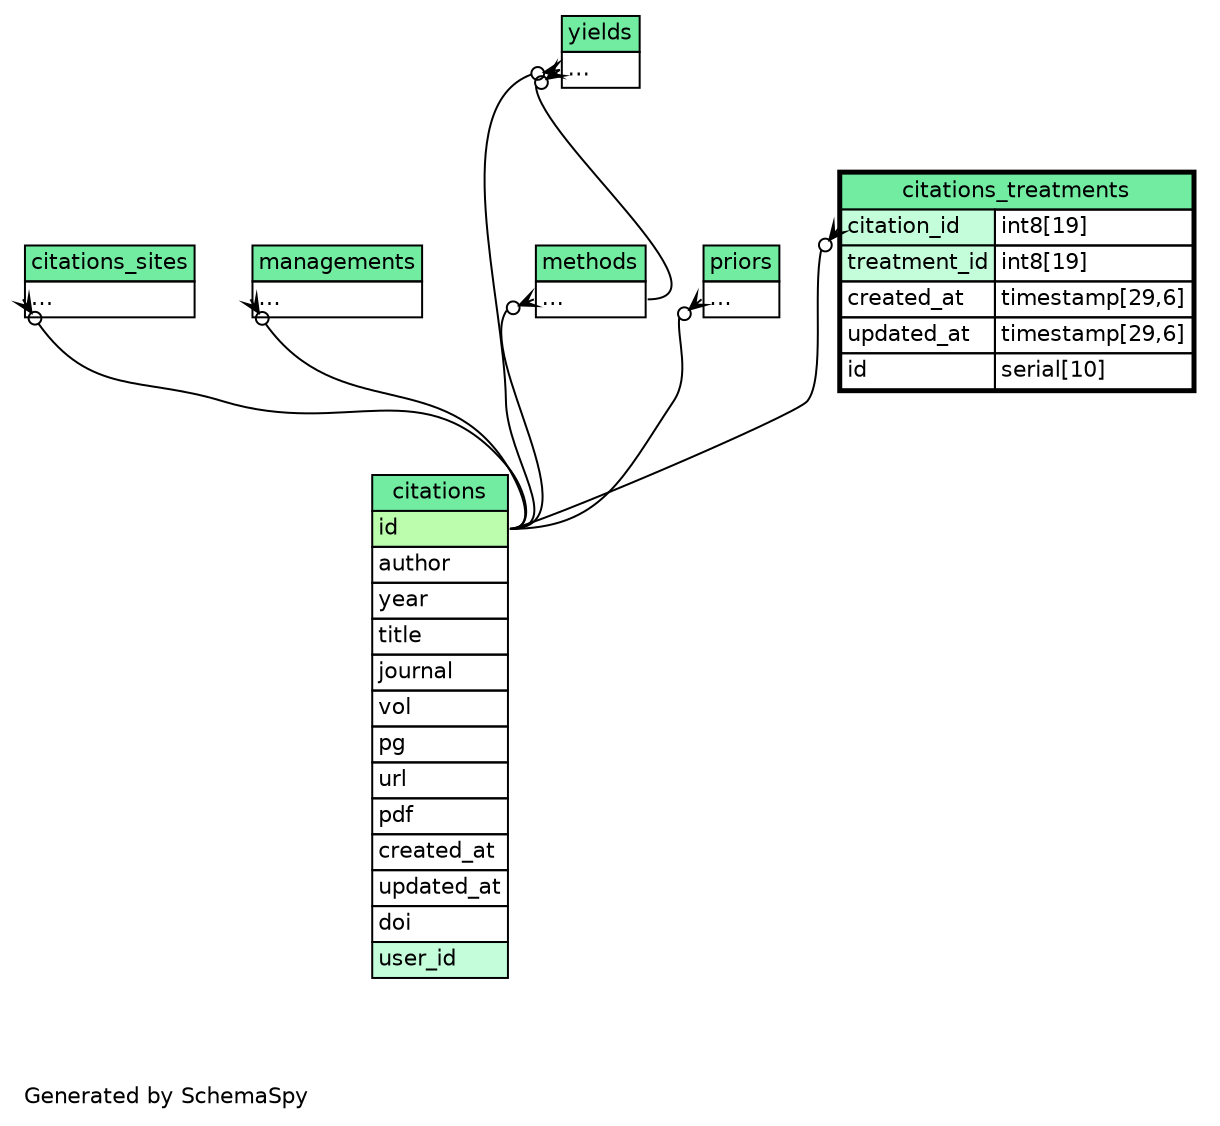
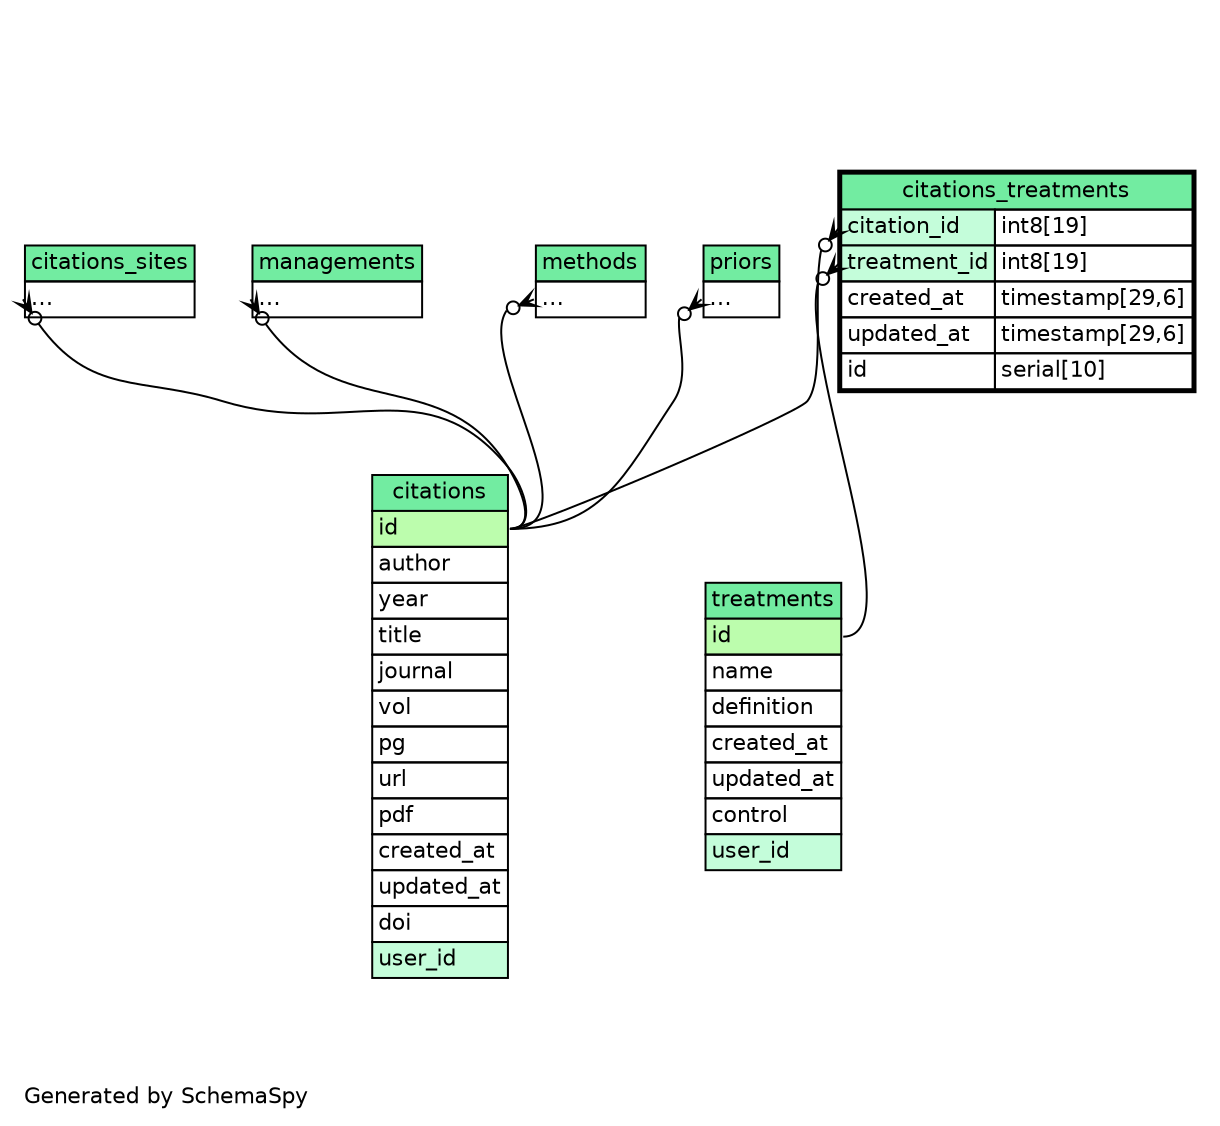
  digraph {
    bgcolor="#ffffff"
    fontname="DejaVu Sans"
    fontsize=11
    label="\nGenerated by SchemaSpy"
    labeljust=l
    nodesep=0.18
    rankdir=TB
    ranksep=0.46
    node [fontname="DejaVu Sans" fontsize=11 shape=plaintext]
    edge [arrowhead=none arrowsize=0.8 arrowtail=crowodot dir=back fontname="DejaVu Sans" headport="id:e" tailport="elipses:w"]
    n1 [label=<     <TABLE BORDER="0" CELLBORDER="1" CELLSPACING="0" BGCOLOR="#FFFFFF">       <TR><TD COLSPAN="4" BGCOLOR="#72ECA1" ALIGN="CENTER">citations</TD></TR>       <TR><TD PORT="id" COLSPAN="4" BGCOLOR="#bcfdad !important" ALIGN="LEFT">id</TD></TR>       <TR><TD PORT="author" COLSPAN="4" ALIGN="LEFT">author</TD></TR>       <TR><TD PORT="year" COLSPAN="4" ALIGN="LEFT">year</TD></TR>       <TR><TD PORT="title" COLSPAN="4" ALIGN="LEFT">title</TD></TR>       <TR><TD PORT="journal" COLSPAN="4" ALIGN="LEFT">journal</TD></TR>       <TR><TD PORT="vol" COLSPAN="4" ALIGN="LEFT">vol</TD></TR>       <TR><TD PORT="pg" COLSPAN="4" ALIGN="LEFT">pg</TD></TR>       <TR><TD PORT="url" COLSPAN="4" ALIGN="LEFT">url</TD></TR>       <TR><TD PORT="pdf" COLSPAN="4" ALIGN="LEFT">pdf</TD></TR>       <TR><TD PORT="created_at" COLSPAN="4" ALIGN="LEFT">created_at</TD></TR>       <TR><TD PORT="updated_at" COLSPAN="4" ALIGN="LEFT">updated_at</TD></TR>       <TR><TD PORT="doi" COLSPAN="4" ALIGN="LEFT">doi</TD></TR>       <TR><TD PORT="user_id" COLSPAN="4" BGCOLOR="#c4fdda !important" ALIGN="LEFT">user_id</TD></TR>     </TABLE>>]
    n2 [label=<     <TABLE BORDER="0" CELLBORDER="1" CELLSPACING="0" BGCOLOR="#FFFFFF">       <TR><TD COLSPAN="4" BGCOLOR="#72ECA1" ALIGN="CENTER">citations_sites</TD></TR>       <TR><TD PORT="elipses" COLSPAN="4" ALIGN="LEFT">...</TD></TR>     </TABLE>>]
    n3 [label=<     <TABLE BORDER="2" CELLBORDER="1" CELLSPACING="0" BGCOLOR="#FFFFFF">       <TR><TD COLSPAN="4" BGCOLOR="#72ECA1" ALIGN="CENTER">citations_treatments</TD></TR>       <TR><TD PORT="citation_id" COLSPAN="3" BGCOLOR="#c4fdda !important" ALIGN="LEFT">citation_id</TD><TD PORT="citation_id.type" ALIGN="LEFT">int8[19]</TD></TR>       <TR><TD PORT="treatment_id" COLSPAN="3" BGCOLOR="#c4fdda !important" ALIGN="LEFT">treatment_id</TD><TD PORT="treatment_id.type" ALIGN="LEFT">int8[19]</TD></TR>       <TR><TD PORT="created_at" COLSPAN="3" ALIGN="LEFT">created_at</TD><TD PORT="created_at.type" ALIGN="LEFT">timestamp[29,6]</TD></TR>       <TR><TD PORT="updated_at" COLSPAN="3" ALIGN="LEFT">updated_at</TD><TD PORT="updated_at.type" ALIGN="LEFT">timestamp[29,6]</TD></TR>       <TR><TD PORT="id" COLSPAN="3" ALIGN="LEFT">id</TD><TD PORT="id.type" ALIGN="LEFT">serial[10]</TD></TR>     </TABLE>>]
+   n4 [label=<     <TABLE BORDER="0" CELLBORDER="1" CELLSPACING="0" BGCOLOR="#FFFFFF">       <TR><TD COLSPAN="4" BGCOLOR="#72ECA1" ALIGN="CENTER">treatments</TD></TR>       <TR><TD PORT="id" COLSPAN="4" BGCOLOR="#bcfdad !important" ALIGN="LEFT">id</TD></TR>       <TR><TD PORT="name" COLSPAN="4" ALIGN="LEFT">name</TD></TR>       <TR><TD PORT="definition" COLSPAN="4" ALIGN="LEFT">definition</TD></TR>       <TR><TD PORT="created_at" COLSPAN="4" ALIGN="LEFT">created_at</TD></TR>       <TR><TD PORT="updated_at" COLSPAN="4" ALIGN="LEFT">updated_at</TD></TR>       <TR><TD PORT="control" COLSPAN="4" ALIGN="LEFT">control</TD></TR>       <TR><TD PORT="user_id" COLSPAN="4" BGCOLOR="#c4fdda !important" ALIGN="LEFT">user_id</TD></TR>     </TABLE>>]
    n5 [label=<     <TABLE BORDER="0" CELLBORDER="1" CELLSPACING="0" BGCOLOR="#FFFFFF">       <TR><TD COLSPAN="4" BGCOLOR="#72ECA1" ALIGN="CENTER">managements</TD></TR>       <TR><TD PORT="elipses" COLSPAN="4" ALIGN="LEFT">...</TD></TR>     </TABLE>>]
    n6 [label=<     <TABLE BORDER="0" CELLBORDER="1" CELLSPACING="0" BGCOLOR="#FFFFFF">       <TR><TD COLSPAN="4" BGCOLOR="#72ECA1" ALIGN="CENTER">methods</TD></TR>       <TR><TD PORT="elipses" COLSPAN="4" ALIGN="LEFT">...</TD></TR>     </TABLE>>]
    n7 [label=<     <TABLE BORDER="0" CELLBORDER="1" CELLSPACING="0" BGCOLOR="#FFFFFF">       <TR><TD COLSPAN="4" BGCOLOR="#72ECA1" ALIGN="CENTER">priors</TD></TR>       <TR><TD PORT="elipses" COLSPAN="4" ALIGN="LEFT">...</TD></TR>     </TABLE>>]
-   n8 [label=<     <TABLE BORDER="0" CELLBORDER="1" CELLSPACING="0" BGCOLOR="#FFFFFF">       <TR><TD COLSPAN="4" BGCOLOR="#72ECA1" ALIGN="CENTER">yields</TD></TR>       <TR><TD PORT="elipses" COLSPAN="4" ALIGN="LEFT">...</TD></TR>     </TABLE>>]
    n2 -> n1
    n3 -> n1 [tailport="citation_id:w"]
+   n3 -> n4 [tailport="treatment_id:w"]
    n5 -> n1
    n6 -> n1
    n7 -> n1
-   n8 -> n1
-   n8 -> n6 [headport="elipses:e"]
  }
